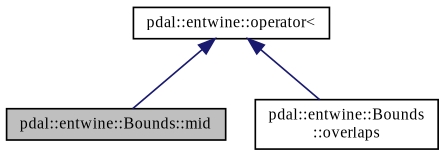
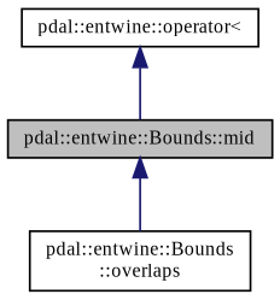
  digraph {
    fontname="Liberation Serif"
    rankdir=TB
    node [color=black fillcolor=white fontname="Liberation Serif" fontsize=10 shape=record style=filled]
    edge [color=midnightblue dir=back fontname="Liberation Serif" fontsize=10 labelfontname=Helvetica labelfontsize=10 style=solid]
    n1 [fillcolor=grey75 fontcolor=black height=0.2 label="pdal::entwine::Bounds::mid" width=0.4]
    n2 [height=0.2 label="pdal::entwine::Bounds\l::overlaps" width=0.4]
    n3 [height=0.2 label="pdal::entwine::operator\<" width=0.4]
-   n3 -> n2
+   n1 -> n2
    n3 -> n1
  }
